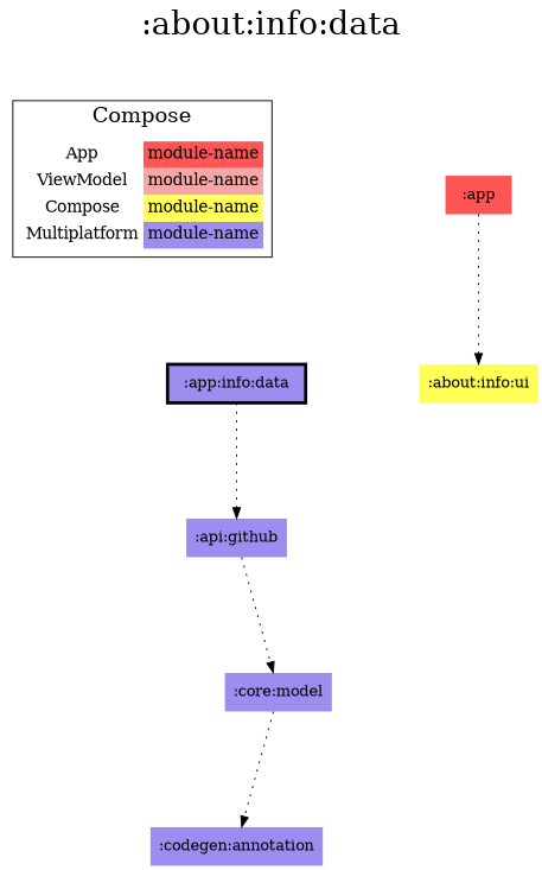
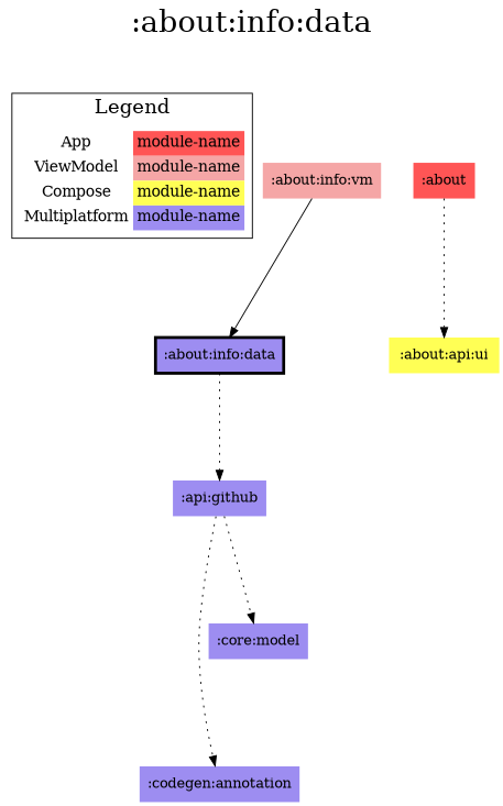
  digraph {
    fontsize=30
    label=":about:info:data"
    labelloc=t
    rankdir=TB
    ranksep=1.5
    node [fillcolor="#9D8DF1" shape=none style=filled]
    edge [dir=forward style=dotted]
-   ":about:info:data" [color=black penwidth=3 shape=box label=":app:info:data"]
+   ":about:info:data" [color=black penwidth=3 shape=box]
    n2 [fillcolor="#FFFFFF" fontsize=15 label=< <TABLE BORDER="0" CELLBORDER="0" CELLSPACING="0" CELLPADDING="4"> <TR><TD>App</TD><TD BGCOLOR="#FF5555">module-name</TD></TR> <TR><TD>ViewModel</TD><TD BGCOLOR="#F5A6A6">module-name</TD></TR> <TR><TD>Compose</TD><TD BGCOLOR="#FFFF55">module-name</TD></TR> <TR><TD>Multiplatform</TD><TD BGCOLOR="#9D8DF1">module-name</TD></TR> </TABLE> > margin=0]
    ":api:github"
    ":codegen:annotation"
    ":core:model"
-   ":about:info:ui" [fillcolor="#FFFF55"]
-   ":app" [fillcolor="#FF5555"]
+   ":about:info:ui" [fillcolor="#FFFF55" label=":about:api:ui"]
+   ":about:info:vm" [fillcolor="#F5A6A6"]
+   ":app" [fillcolor="#FF5555" label=":about"]
    subgraph sub_1 {
      rank=same
      ":about:info:data"
    }
    subgraph cluster_2 {
      fontsize=20
-     label=Compose
+     label=Legend
      n2
    }
    ":about:info:data" -> ":api:github"
    n2 -> ":about:info:data" [style=invis]
-   ":core:model" -> ":codegen:annotation"
+   ":api:github" -> ":codegen:annotation"
    ":api:github" -> ":core:model"
+   ":about:info:vm" -> ":about:info:data" [style=""]
    ":app" -> ":about:info:ui"
  }
